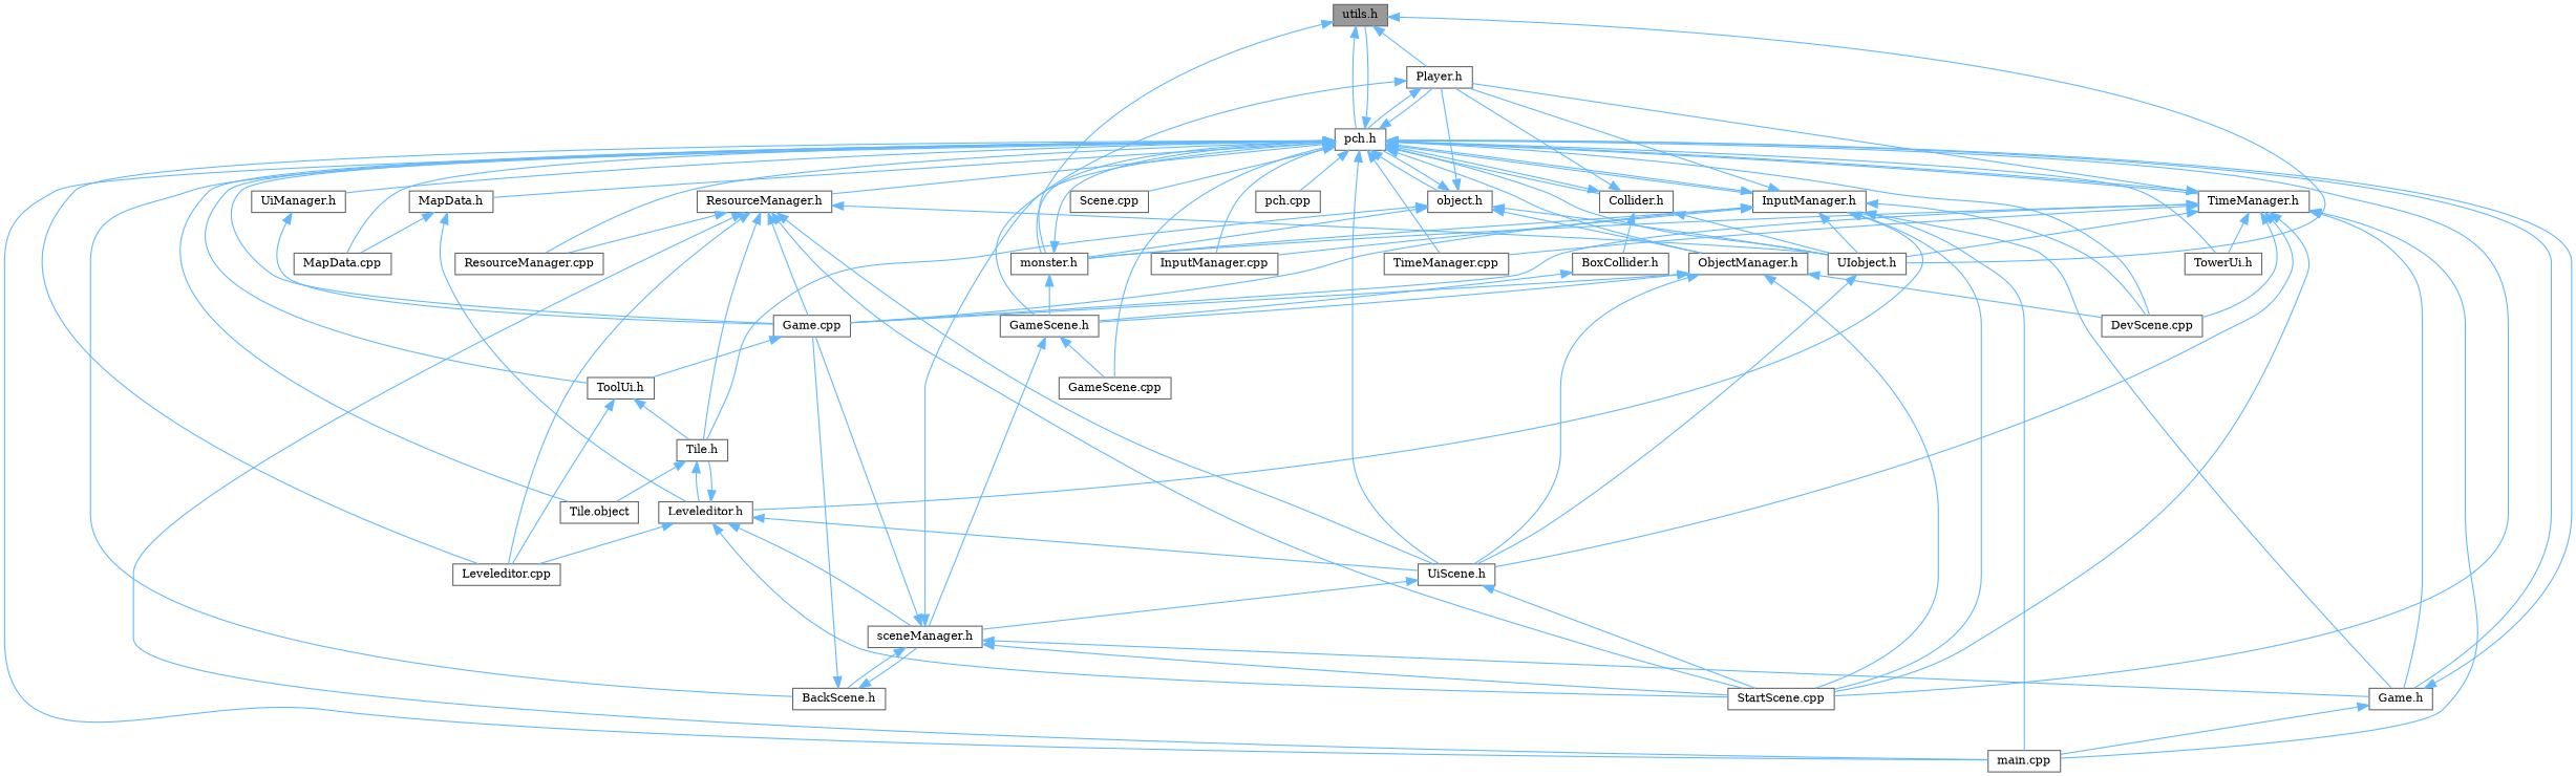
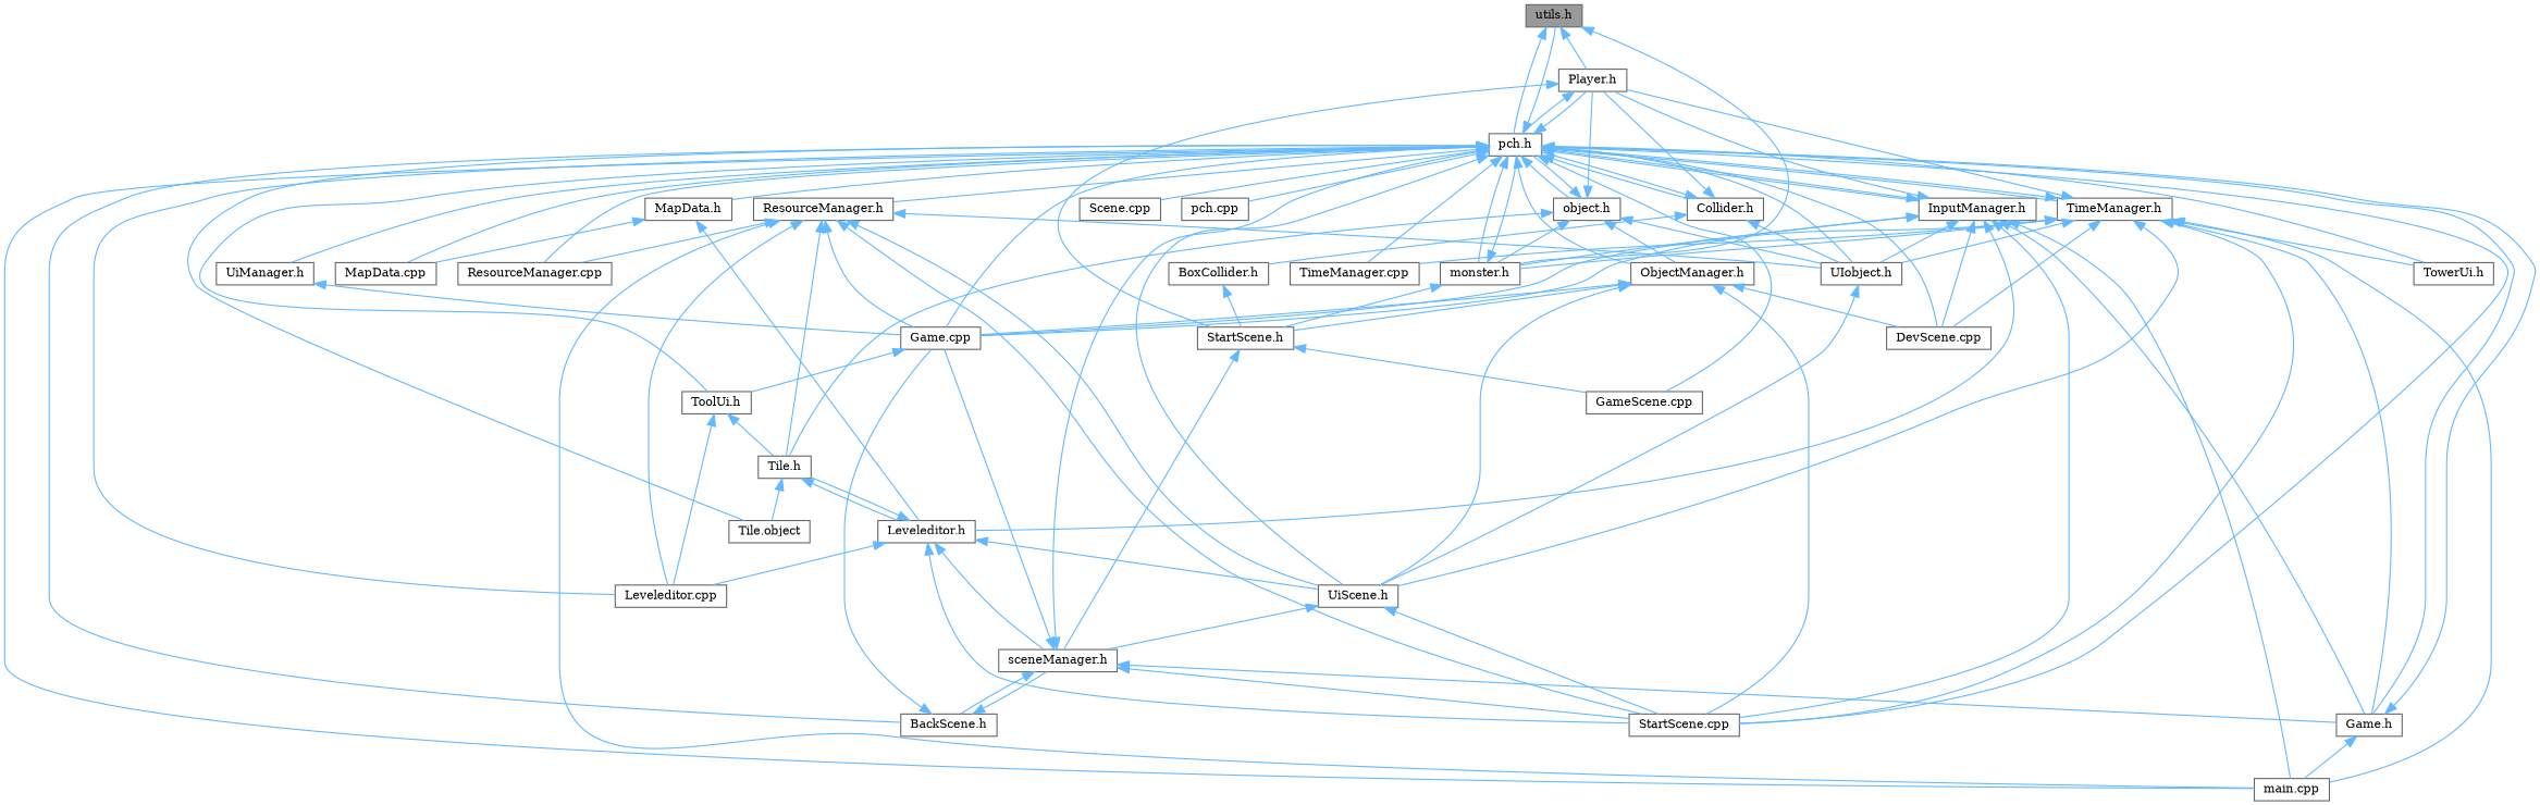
  digraph {
    fontname="DejaVu Serif"
    node [color=grey40 fillcolor=white fontname="DejaVu Serif" fontsize=10 shape=box style=filled]
    edge [color=steelblue1 dir=back fontname="DejaVu Serif" fontsize=10 labelfontname=Helvetica labelfontsize=10 style=solid]
    n1 [color=gray40 fillcolor=grey60 fontcolor=black height=0.2 label="utils.h" width=0.4]
    n2 [height=0.2 label="Player.h" width=0.4]
    n3 [height=0.2 label="pch.h" width=0.4]
    n4 [height=0.2 label="UIobject.h" width=0.4]
    n5 [height=0.2 label="monster.h" width=0.4]
-   n6 [height=0.2 label="GameScene.h" width=0.4]
+   n6 [height=0.2 label="StartScene.h" width=0.4]
    n7 [height=0.2 label="DevScene.cpp" width=0.4]
    n8 [height=0.2 label="GameScene.cpp" width=0.4]
    n9 [height=0.2 label="BackScene.h" width=0.4]
    n10 [height=0.2 label="Game.cpp" width=0.4]
    n11 [height=0.2 label="Game.h" width=0.4]
    n12 [height=0.2 label="StartScene.cpp" width=0.4]
    n13 [height=0.2 label="main.cpp" width=0.4]
    n14 [height=0.2 label="Collider.h" width=0.4]
    n15 [height=0.2 label="UiScene.h" width=0.4]
    n16 [height=0.2 label="object.h" width=0.4]
    n17 [height=0.2 label="ObjectManager.h" width=0.4]
    n18 [height=0.2 label="Leveleditor.cpp" width=0.4]
    n19 [height=0.2 label="Tile.object" width=0.4]
-   n20 [height=0.2 label="InputManager.cpp" width=0.4]
    n21 [height=0.2 label="InputManager.h" width=0.4]
    n22 [height=0.2 label="MapData.cpp" width=0.4]
    n23 [height=0.2 label="MapData.h" width=0.4]
    n24 [height=0.2 label="ResourceManager.cpp" width=0.4]
    n25 [height=0.2 label="ResourceManager.h" width=0.4]
    n26 [height=0.2 label="Scene.cpp" width=0.4]
    n27 [height=0.2 label="TimeManager.cpp" width=0.4]
    n28 [height=0.2 label="TimeManager.h" width=0.4]
    n29 [height=0.2 label="TowerUi.h" width=0.4]
    n30 [height=0.2 label="ToolUi.h" width=0.4]
    n31 [height=0.2 label="UiManager.h" width=0.4]
    n32 [height=0.2 label="pch.cpp" width=0.4]
    n33 [height=0.2 label="sceneManager.h" width=0.4]
    n34 [height=0.2 label="BoxCollider.h" width=0.4]
    n35 [height=0.2 label="Tile.h" width=0.4]
    n36 [height=0.2 label="Leveleditor.h" width=0.4]
    n1 -> n2
    n1 -> n3
-   n1 -> n4
    n1 -> n5
    n2 -> n3
    n2 -> n6
    n3 -> n1
    n3 -> n2
    n3 -> n4
    n3 -> n5
    n3 -> n7
    n3 -> n8
    n3 -> n9
    n3 -> n10
    n3 -> n11
    n3 -> n12
    n3 -> n13
    n3 -> n14
    n3 -> n15
    n3 -> n16
    n3 -> n17
    n3 -> n18
    n3 -> n19
-   n3 -> n20
    n3 -> n21
    n3 -> n22
    n3 -> n23
    n3 -> n24
    n3 -> n25
    n3 -> n26
    n3 -> n27
    n3 -> n28
    n3 -> n29
    n3 -> n30
    n3 -> n31
    n3 -> n32
    n4 -> n15
    n5 -> n3
    n5 -> n6
    n6 -> n8
    n6 -> n33
    n9 -> n10
    n9 -> n33
    n10 -> n30
    n11 -> n3
    n11 -> n13
    n14 -> n2
    n14 -> n3
    n14 -> n4
    n14 -> n34
    n15 -> n12
    n15 -> n33
    n16 -> n2
    n16 -> n3
    n16 -> n4
    n16 -> n5
    n16 -> n17
    n16 -> n35
    n17 -> n6
    n17 -> n7
    n17 -> n10
    n17 -> n12
    n17 -> n15
    n21 -> n2
    n21 -> n3
    n21 -> n4
    n21 -> n5
    n21 -> n7
    n21 -> n10
    n21 -> n11
    n21 -> n12
    n21 -> n13
-   n21 -> n20
    n21 -> n36
    n23 -> n22
    n23 -> n36
    n25 -> n4
    n25 -> n10
    n25 -> n12
    n25 -> n13
    n25 -> n15
    n25 -> n18
    n25 -> n24
    n25 -> n35
    n28 -> n2
    n28 -> n3
    n28 -> n4
    n28 -> n5
    n28 -> n7
    n28 -> n10
    n28 -> n11
    n28 -> n12
    n28 -> n13
    n28 -> n15
    n28 -> n27
    n28 -> n29
    n30 -> n18
    n30 -> n35
    n31 -> n10
    n33 -> n3
    n33 -> n9
    n33 -> n10
    n33 -> n11
    n33 -> n12
    n34 -> n6
    n35 -> n19
    n35 -> n36
    n36 -> n12
    n36 -> n15
    n36 -> n18
    n36 -> n33
    n36 -> n35
  }
